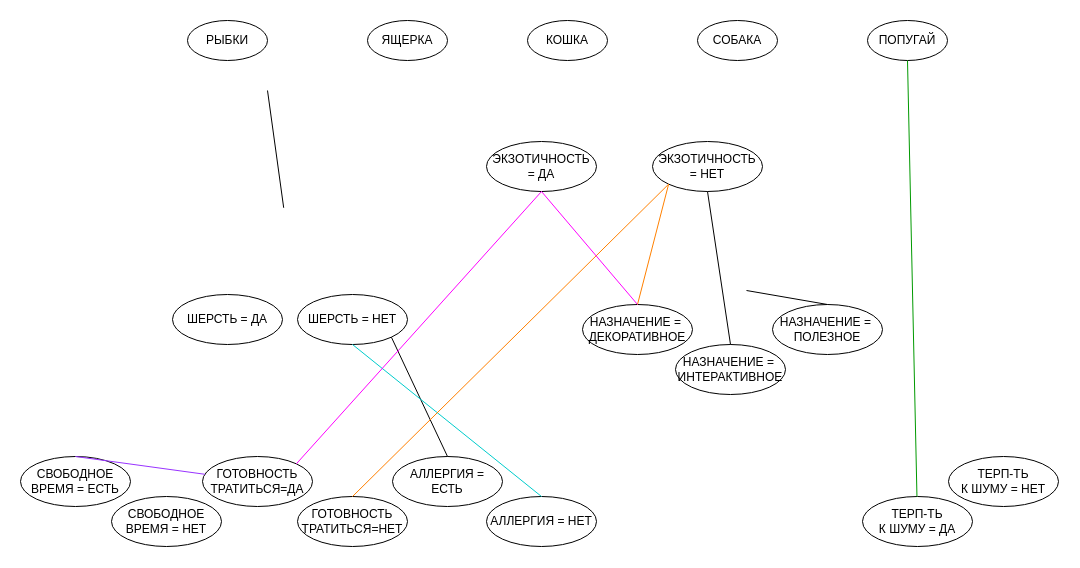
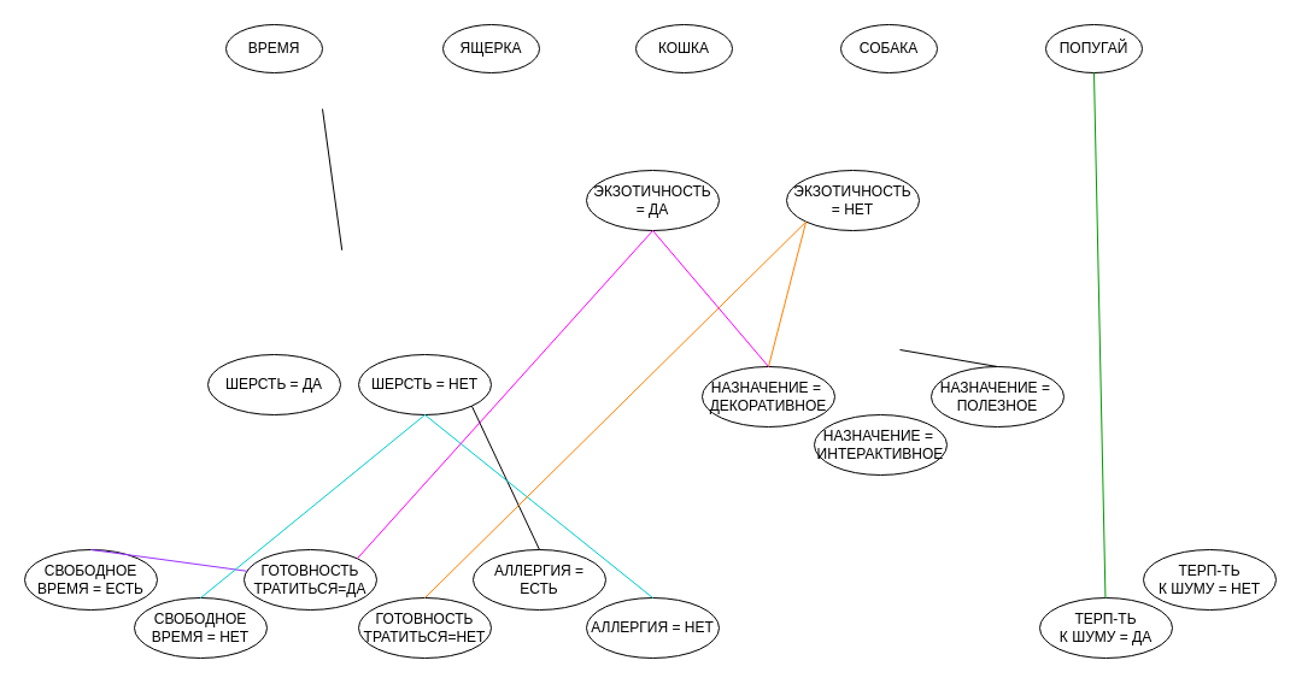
  <mxCell id="0" />
  <mxCell id="1" parent="0" />
  <mxCell id="2" value="ЯЩЕРКА" style="ellipse;whiteSpace=wrap;html=1;" vertex="1" parent="1"><mxGeometry x="367" y="20" width="80" height="40" as="geometry" /></mxCell>
- <mxCell id="3" value="РЫБКИ" style="ellipse;whiteSpace=wrap;html=1;" vertex="1" parent="1"><mxGeometry x="187" y="20" width="80" height="40" as="geometry" /></mxCell>
+ <mxCell id="3" value="ВРЕМЯ" style="ellipse;whiteSpace=wrap;html=1;" vertex="1" parent="1"><mxGeometry x="187" y="20" width="80" height="40" as="geometry" /></mxCell>
  <mxCell id="4" value="КОШКА" style="ellipse;whiteSpace=wrap;html=1;" vertex="1" parent="1"><mxGeometry x="527" y="20" width="80" height="40" as="geometry" /></mxCell>
  <mxCell id="5" value="СОБАКА" style="ellipse;whiteSpace=wrap;html=1;" vertex="1" parent="1"><mxGeometry x="697" y="20" width="80" height="40" as="geometry" /></mxCell>
  <mxCell id="6" value="ПОПУГАЙ" style="ellipse;whiteSpace=wrap;html=1;" vertex="1" parent="1"><mxGeometry x="867" y="20" width="80" height="40" as="geometry" /></mxCell>
  <mxCell id="7" value="СВОБОДНОЕ &lt;br&gt;ВРЕМЯ = ЕСТЬ" style="ellipse;whiteSpace=wrap;html=1;" vertex="1" parent="1"><mxGeometry x="20" y="456" width="110" height="50" as="geometry" /></mxCell>
  <mxCell id="8" value="СВОБОДНОЕ &lt;br&gt;ВРЕМЯ = НЕТ" style="ellipse;whiteSpace=wrap;html=1;" vertex="1" parent="1"><mxGeometry x="111" y="496" width="110" height="50" as="geometry" /></mxCell>
  <mxCell id="9" value="ГОТОВНОСТЬ&lt;br&gt;ТРАТИТЬСЯ=ДА" style="ellipse;whiteSpace=wrap;html=1;" vertex="1" parent="1"><mxGeometry x="202" y="456" width="110" height="50" as="geometry" /></mxCell>
  <mxCell id="10" value="ГОТОВНОСТЬ&lt;br&gt;ТРАТИТЬСЯ=НЕТ" style="ellipse;whiteSpace=wrap;html=1;" vertex="1" parent="1"><mxGeometry x="297" y="496" width="110" height="50" as="geometry" /></mxCell>
  <mxCell id="11" value="АЛЛЕРГИЯ = ЕСТЬ" style="ellipse;whiteSpace=wrap;html=1;" vertex="1" parent="1"><mxGeometry x="392" y="456" width="110" height="50" as="geometry" /></mxCell>
  <mxCell id="12" style="rounded=0;orthogonalLoop=1;jettySize=auto;html=1;exitX=0.5;exitY=0;exitDx=0;exitDy=0;entryX=1;entryY=1;entryDx=0;entryDy=0;endArrow=none;endFill=0;" edge="1" parent="1" source="11" target="20"><mxGeometry relative="1" as="geometry" /></mxCell>
  <mxCell id="13" value="АЛЛЕРГИЯ = НЕТ" style="ellipse;whiteSpace=wrap;html=1;" vertex="1" parent="1"><mxGeometry x="486" y="496" width="110" height="50" as="geometry" /></mxCell>
  <mxCell id="14" value="НАЗНАЧЕНИЕ =&amp;nbsp;&lt;br&gt;ДЕКОРАТИВНОЕ" style="ellipse;whiteSpace=wrap;html=1;" vertex="1" parent="1"><mxGeometry x="582" y="304" width="110" height="50" as="geometry" /></mxCell>
  <mxCell id="15" value="НАЗНАЧЕНИЕ =&amp;nbsp;&lt;br&gt;ИНТЕРАКТИВНОЕ" style="ellipse;whiteSpace=wrap;html=1;" vertex="1" parent="1"><mxGeometry x="675" y="344" width="110" height="50" as="geometry" /></mxCell>
  <mxCell id="16" value="НАЗНАЧЕНИЕ =&amp;nbsp;&lt;br&gt;ПОЛЕЗНОЕ" style="ellipse;whiteSpace=wrap;html=1;" vertex="1" parent="1"><mxGeometry x="772" y="304" width="110" height="50" as="geometry" /></mxCell>
  <mxCell id="17" value="ТЕРП-ТЬ&lt;br&gt;К ШУМУ = ДА" style="ellipse;whiteSpace=wrap;html=1;" vertex="1" parent="1"><mxGeometry x="862" y="496" width="110" height="50" as="geometry" /></mxCell>
  <mxCell id="18" value="ТЕРП-ТЬ&lt;br&gt;К ШУМУ = НЕТ" style="ellipse;whiteSpace=wrap;html=1;" vertex="1" parent="1"><mxGeometry x="948" y="456" width="110" height="50" as="geometry" /></mxCell>
  <mxCell id="19" value="ШЕРСТЬ = ДА" style="ellipse;whiteSpace=wrap;html=1;" vertex="1" parent="1"><mxGeometry x="172" y="294" width="110" height="50" as="geometry" /></mxCell>
  <mxCell id="20" value="ШЕРСТЬ = НЕТ" style="ellipse;whiteSpace=wrap;html=1;" vertex="1" parent="1"><mxGeometry x="297" y="294" width="110" height="50" as="geometry" /></mxCell>
  <mxCell id="21" style="rounded=0;orthogonalLoop=1;jettySize=auto;html=1;endArrow=none;endFill=0;exitX=0.5;exitY=0;exitDx=0;exitDy=0;strokeColor=#9933FF;" edge="1" parent="1" source="7" target="9"><mxGeometry relative="1" as="geometry"><mxPoint x="221" y="330" as="sourcePoint" /><mxPoint x="342" y="190" as="targetPoint" /></mxGeometry></mxCell>
  <mxCell id="22" style="rounded=0;orthogonalLoop=1;jettySize=auto;html=1;entryX=0.5;entryY=1;entryDx=0;entryDy=0;endArrow=none;endFill=0;exitX=0.5;exitY=0;exitDx=0;exitDy=0;strokeColor=#00CCCC;" edge="1" parent="1" source="13" target="20"><mxGeometry relative="1" as="geometry"><mxPoint x="85" y="420" as="sourcePoint" /><mxPoint x="633.194" y="312.716" as="targetPoint" /></mxGeometry></mxCell>
+ <mxCell id="23" style="rounded=0;orthogonalLoop=1;jettySize=auto;html=1;endArrow=none;endFill=0;exitX=0.5;exitY=0;exitDx=0;exitDy=0;strokeColor=#00CCCC;entryX=0.5;entryY=1;entryDx=0;entryDy=0;" edge="1" parent="1" source="8" target="20"><mxGeometry relative="1" as="geometry"><mxPoint x="551" y="460" as="sourcePoint" /><mxPoint x="582" y="293" as="targetPoint" /></mxGeometry></mxCell>
  <mxCell id="24" value="ЭКЗОТИЧНОСТЬ&lt;br&gt;= НЕТ" style="ellipse;whiteSpace=wrap;html=1;" vertex="1" parent="1"><mxGeometry x="652" y="141" width="110" height="50" as="geometry" /></mxCell>
  <mxCell id="25" value="ЭКЗОТИЧНОСТЬ&lt;br&gt;= ДА" style="ellipse;whiteSpace=wrap;html=1;" vertex="1" parent="1"><mxGeometry x="486" y="141" width="110" height="50" as="geometry" /></mxCell>
  <mxCell id="26" style="rounded=0;orthogonalLoop=1;jettySize=auto;html=1;endArrow=none;endFill=0;exitX=0.5;exitY=0;exitDx=0;exitDy=0;strokeColor=#FF8000;entryX=0;entryY=1;entryDx=0;entryDy=0;" edge="1" parent="1" source="14" target="24"><mxGeometry relative="1" as="geometry"><mxPoint x="612" y="380" as="sourcePoint" /><mxPoint x="852" y="320" as="targetPoint" /></mxGeometry></mxCell>
  <mxCell id="27" style="rounded=0;orthogonalLoop=1;jettySize=auto;html=1;endArrow=none;endFill=0;exitX=0.5;exitY=0;exitDx=0;exitDy=0;strokeColor=#FF8000;entryX=0;entryY=1;entryDx=0;entryDy=0;" edge="1" parent="1" source="10" target="24"><mxGeometry relative="1" as="geometry"><mxPoint x="647" y="420" as="sourcePoint" /><mxPoint x="802" y="300" as="targetPoint" /></mxGeometry></mxCell>
  <mxCell id="28" style="rounded=0;orthogonalLoop=1;jettySize=auto;html=1;endArrow=none;endFill=0;exitX=0.5;exitY=0;exitDx=0;exitDy=0;entryX=0.5;entryY=1;entryDx=0;entryDy=0;strokeColor=#FF00FF;" edge="1" parent="1" source="14" target="25"><mxGeometry relative="1" as="geometry"><mxPoint x="793.81" y="367.28" as="sourcePoint" /><mxPoint x="675.004" y="249.996" as="targetPoint" /></mxGeometry></mxCell>
  <mxCell id="29" style="rounded=0;orthogonalLoop=1;jettySize=auto;html=1;endArrow=none;endFill=0;exitX=1;exitY=0;exitDx=0;exitDy=0;entryX=0.5;entryY=1;entryDx=0;entryDy=0;strokeColor=#FF00FF;" edge="1" parent="1" source="9" target="25"><mxGeometry relative="1" as="geometry"><mxPoint x="647" y="420" as="sourcePoint" /><mxPoint x="757" y="230" as="targetPoint" /></mxGeometry></mxCell>
- <mxCell id="30" style="rounded=0;orthogonalLoop=1;jettySize=auto;html=1;exitX=0.5;exitY=0;exitDx=0;exitDy=0;entryX=0.5;entryY=1;entryDx=0;entryDy=0;endArrow=none;endFill=0;" edge="1" parent="1" source="15" target="24"><mxGeometry relative="1" as="geometry"><mxPoint x="457" y="420" as="sourcePoint" /><mxPoint x="440.806" y="302.716" as="targetPoint" /></mxGeometry></mxCell>
  <mxCell id="31" style="rounded=0;orthogonalLoop=1;jettySize=auto;html=1;exitX=0.5;exitY=0;exitDx=0;exitDy=0;endArrow=none;endFill=0;" edge="1" parent="1" source="16"><mxGeometry relative="1" as="geometry"><mxPoint x="740" y="460" as="sourcePoint" /><mxPoint x="746" y="290" as="targetPoint" /></mxGeometry></mxCell>
  <mxCell id="32" style="rounded=0;orthogonalLoop=1;jettySize=auto;html=1;entryX=0.5;entryY=1;entryDx=0;entryDy=0;endArrow=none;endFill=0;strokeColor=#009900;" edge="1" parent="1" source="17" target="6"><mxGeometry relative="1" as="geometry"><mxPoint x="521" y="260" as="sourcePoint" /><mxPoint x="917" y="70" as="targetPoint" /></mxGeometry></mxCell>
  <mxCell id="33" style="rounded=0;orthogonalLoop=1;jettySize=auto;html=1;exitX=0.5;exitY=0;exitDx=0;exitDy=0;entryX=1;entryY=1;entryDx=0;entryDy=0;endArrow=none;endFill=0;" edge="1" parent="1"><mxGeometry relative="1" as="geometry"><mxPoint x="283.19" y="207.28" as="sourcePoint" /><mxPoint x="266.996" y="89.996" as="targetPoint" /></mxGeometry></mxCell>
